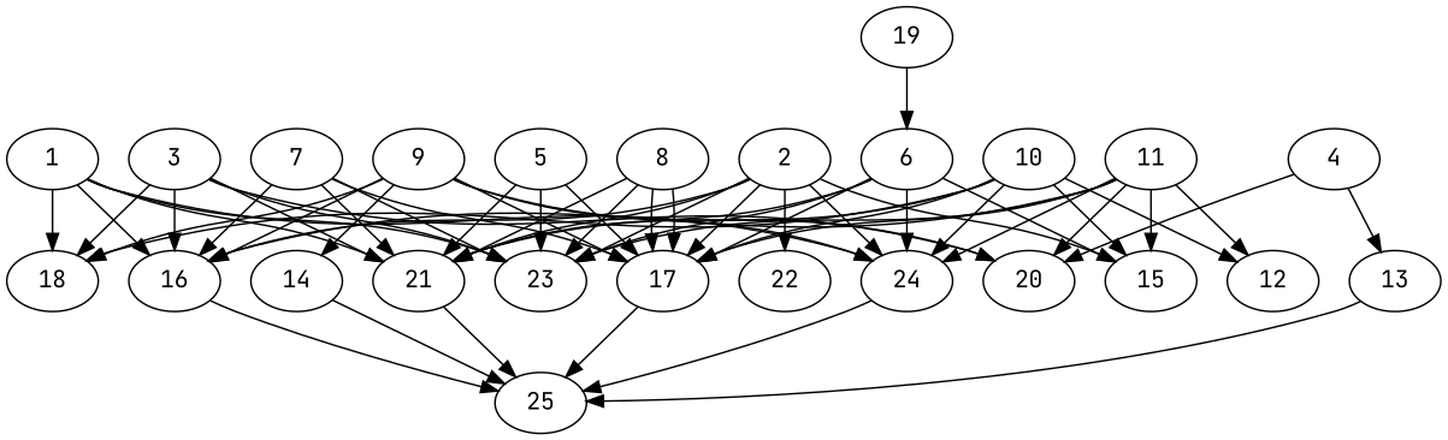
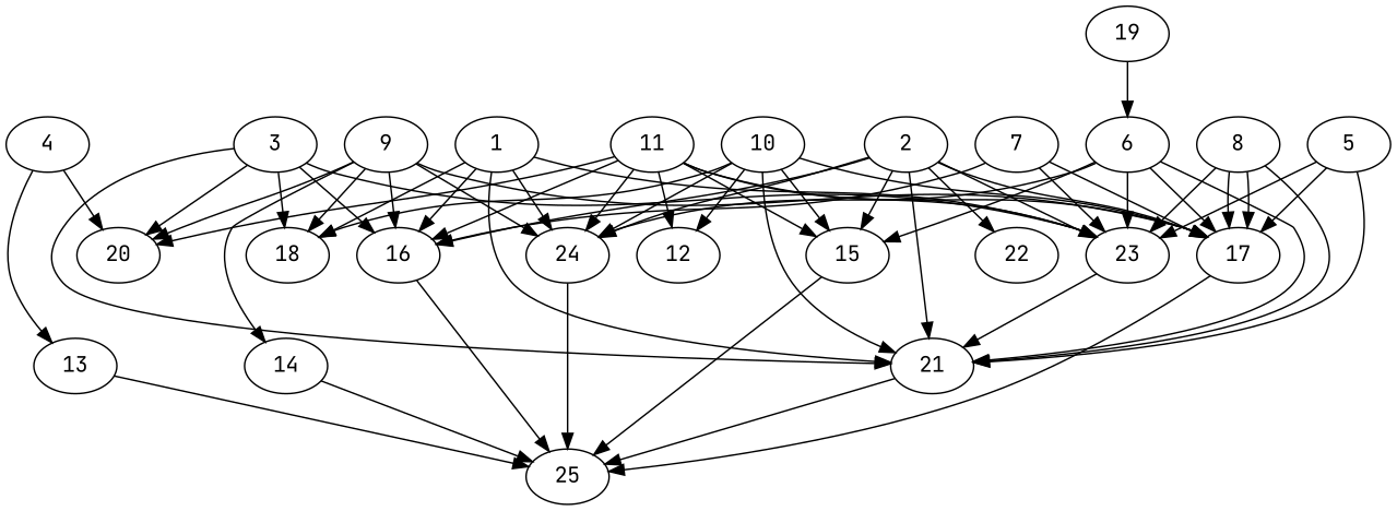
  digraph {
    fontname="JetBrains Mono"
    node [alpha=0.08 fontname="JetBrains Mono"]
    edge [fontname="JetBrains Mono"]
    1 [alpha=0.19]
    16 [alpha=0.04]
    18
    21 [alpha=0.00]
    23 [alpha=0.02]
    24 [alpha=0.17]
    25 [alpha=0.03]
    2 [alpha=0.18]
    15 [alpha=0.02]
    17 [alpha=0.12]
    22 [alpha=0.11]
    3 [alpha=0.15]
    20 [alpha=0.14]
    4 [alpha=0.12]
    13 [alpha=0.11]
    5 [alpha=0.12]
    6 [alpha=0.17]
    19
    7 [alpha=0.10]
    8
    9 [alpha=0.09]
    14 [alpha=0.14]
    10 [alpha=0.15]
    12 [alpha=0.01]
    11 [alpha=0.18]
    1 -> 16
    1 -> 18
    1 -> 21
    1 -> 23
    1 -> 24
    16 -> 25
    21 -> 25
    24 -> 25
    2 -> 16
    2 -> 21
    2 -> 23
    2 -> 24
    2 -> 15
    2 -> 17
    2 -> 22
+   15 -> 25
    17 -> 25
    3 -> 16
    3 -> 18
    3 -> 21
    3 -> 23
    3 -> 20
    4 -> 20
    4 -> 13
    13 -> 25
    5 -> 21
    5 -> 23
    5 -> 17
    6 -> 21
    6 -> 23
    6 -> 24
    6 -> 15
    6 -> 17
    19 -> 6
    7 -> 16
-   7 -> 21
+   23 -> 21
    7 -> 23
    7 -> 17
    8 -> 21
    8 -> 23
    8 -> 17
    8 -> 17
    9 -> 16
    9 -> 18
    9 -> 24
    9 -> 17
    9 -> 20
    9 -> 14
    14 -> 25
    10 -> 18
    10 -> 21
    10 -> 24
    10 -> 15
    10 -> 17
    10 -> 12
    11 -> 16
    11 -> 23
    11 -> 24
    11 -> 15
    11 -> 17
    11 -> 20
    11 -> 12
  }
